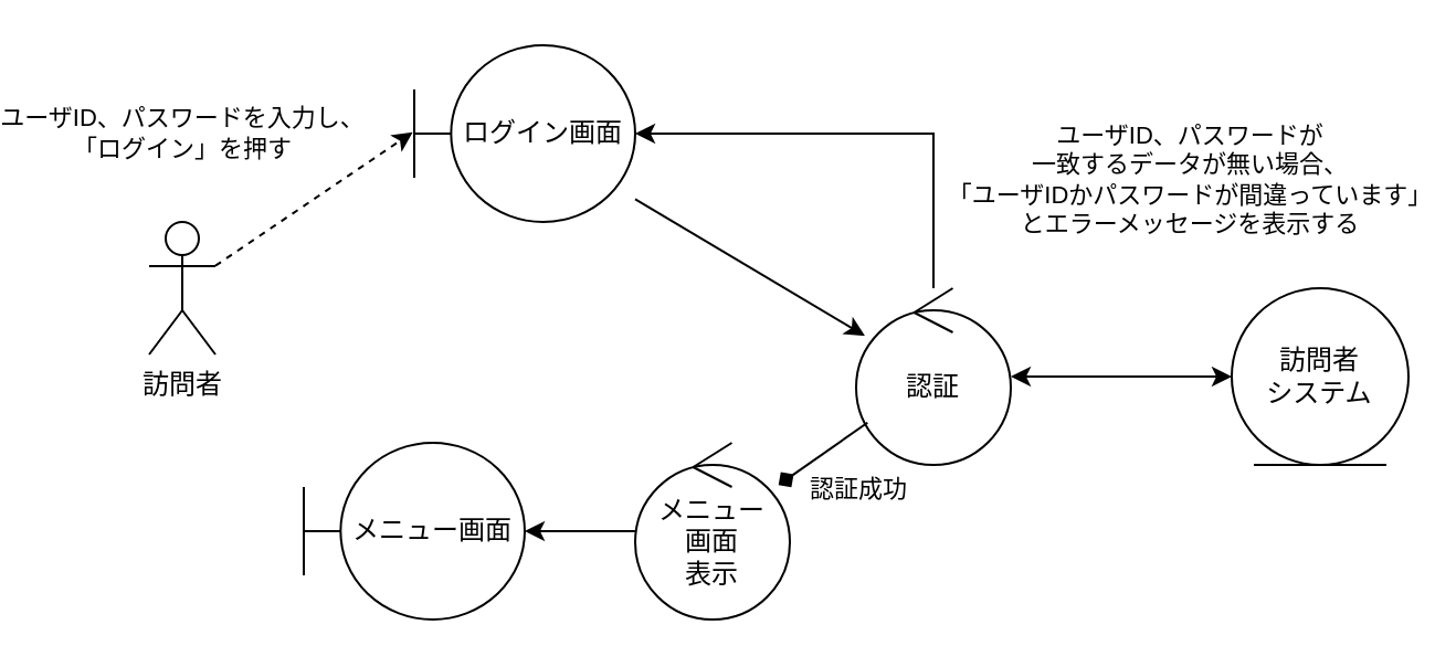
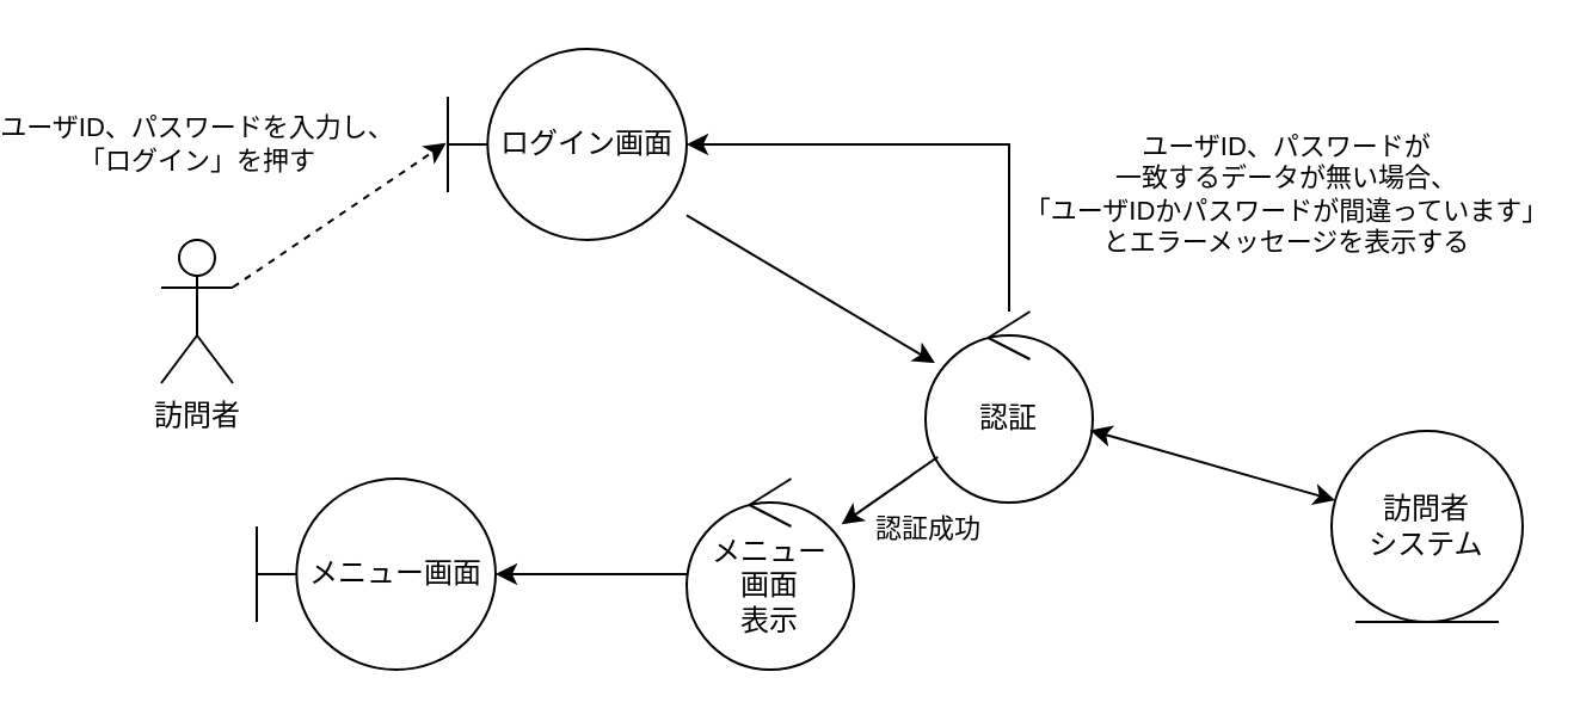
  <mxCell id="0" />
  <mxCell id="1" parent="0" />
  <mxCell id="2" value="訪問者" style="shape=umlActor;verticalLabelPosition=bottom;verticalAlign=top;html=1;" vertex="1" parent="1"><mxGeometry x="20" y="100" width="30" height="60" as="geometry" /></mxCell>
  <mxCell id="3" value="ログイン画面" style="shape=umlBoundary;whiteSpace=wrap;html=1;" vertex="1" parent="1"><mxGeometry x="140" y="20" width="100" height="80" as="geometry" /></mxCell>
  <mxCell id="4" value="認証" style="ellipse;shape=umlControl;whiteSpace=wrap;html=1;" vertex="1" parent="1"><mxGeometry x="340" y="130" width="70" height="80" as="geometry" /></mxCell>
- <mxCell id="5" value="メニュー画面" style="shape=umlBoundary;whiteSpace=wrap;html=1;" vertex="1" parent="1"><mxGeometry x="90" y="200" width="100" height="80" as="geometry" /></mxCell>
+ <mxCell id="5" value="メニュー画面" style="shape=umlBoundary;whiteSpace=wrap;html=1;" vertex="1" parent="1"><mxGeometry x="60" y="200" width="100" height="80" as="geometry" /></mxCell>
  <mxCell id="6" value="" style="endArrow=classic;html=1;rounded=0;entryX=-0.007;entryY=0.492;entryDx=0;entryDy=0;entryPerimeter=0;dashed=1;" edge="1" parent="1" source="2" target="3"><mxGeometry width="50" height="50" relative="1" as="geometry"><mxPoint x="350" y="240" as="sourcePoint" /><mxPoint x="400" y="190" as="targetPoint" /></mxGeometry></mxCell>
  <mxCell id="7" value="ユーザID、パスワードを入力し、&lt;div&gt;「ログイン」を押す&lt;/div&gt;" style="edgeLabel;html=1;align=center;verticalAlign=middle;resizable=0;points=[];" vertex="1" connectable="0" parent="6"><mxGeometry x="-0.496" y="-1" relative="1" as="geometry"><mxPoint x="-38" y="-46" as="offset" /></mxGeometry></mxCell>
- <mxCell id="8" value="訪問者&lt;div&gt;システム&lt;/div&gt;" style="ellipse;shape=umlEntity;whiteSpace=wrap;html=1;" vertex="1" parent="1"><mxGeometry x="510" y="130" width="80" height="80" as="geometry" /></mxCell>
+ <mxCell id="8" value="訪問者&lt;div&gt;システム&lt;/div&gt;" style="ellipse;shape=umlEntity;whiteSpace=wrap;html=1;" vertex="1" parent="1"><mxGeometry x="510" y="180" width="80" height="80" as="geometry" /></mxCell>
  <mxCell id="9" value="" style="endArrow=classic;startArrow=classic;html=1;rounded=0;" edge="1" parent="1" source="8" target="4"><mxGeometry width="50" height="50" relative="1" as="geometry"><mxPoint x="480" y="270" as="sourcePoint" /><mxPoint x="410" y="150" as="targetPoint" /></mxGeometry></mxCell>
  <mxCell id="10" value="" style="endArrow=classic;html=1;rounded=0;" edge="1" parent="1" source="4" target="3"><mxGeometry width="50" height="50" relative="1" as="geometry"><mxPoint x="480" y="270" as="sourcePoint" /><mxPoint x="410" y="150" as="targetPoint" /><Array as="points"><mxPoint x="375" y="60" /></Array></mxGeometry></mxCell>
  <mxCell id="11" value="ユーザID、パスワードが&lt;div&gt;一致するデータが無い場合、&lt;/div&gt;&lt;div&gt;「ユーザIDかパスワードが間違っています」&lt;/div&gt;&lt;div&gt;とエラーメッセージを表示する&lt;/div&gt;" style="edgeLabel;html=1;align=center;verticalAlign=middle;resizable=0;points=[];" vertex="1" connectable="0" parent="10"><mxGeometry x="0.148" y="2" relative="1" as="geometry"><mxPoint x="163" y="18" as="offset" /></mxGeometry></mxCell>
  <mxCell id="12" value="" style="endArrow=classic;html=1;rounded=0;" edge="1" parent="1" source="13" target="5"><mxGeometry width="50" height="50" relative="1" as="geometry"><mxPoint x="260" y="320" as="sourcePoint" /><mxPoint x="410" y="150" as="targetPoint" /></mxGeometry></mxCell>
  <mxCell id="13" value="メニュー&lt;div&gt;画面&lt;/div&gt;&lt;div&gt;表示&lt;/div&gt;" style="ellipse;shape=umlControl;whiteSpace=wrap;html=1;" vertex="1" parent="1"><mxGeometry x="240" y="200" width="70" height="80" as="geometry" /></mxCell>
- <mxCell id="14" value="" style="endArrow=diamond;html=1;rounded=0;" edge="1" parent="1" source="4" target="13"><mxGeometry width="50" height="50" relative="1" as="geometry"><mxPoint x="360" y="240" as="sourcePoint" /><mxPoint x="410" y="190" as="targetPoint" /></mxGeometry></mxCell>
+ <mxCell id="14" value="" style="endArrow=classic;html=1;rounded=0;" edge="1" parent="1" source="4" target="13"><mxGeometry width="50" height="50" relative="1" as="geometry"><mxPoint x="360" y="240" as="sourcePoint" /><mxPoint x="410" y="190" as="targetPoint" /></mxGeometry></mxCell>
  <mxCell id="15" value="認証成功" style="edgeLabel;html=1;align=center;verticalAlign=middle;resizable=0;points=[];" vertex="1" connectable="0" parent="14"><mxGeometry x="-0.234" y="3" relative="1" as="geometry"><mxPoint x="9" y="16" as="offset" /></mxGeometry></mxCell>
  <mxCell id="16" value="" style="endArrow=classic;html=1;rounded=0;" edge="1" parent="1" source="3" target="4"><mxGeometry width="50" height="50" relative="1" as="geometry"><mxPoint x="360" y="240" as="sourcePoint" /><mxPoint x="410" y="190" as="targetPoint" /></mxGeometry></mxCell>
